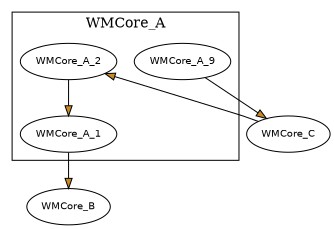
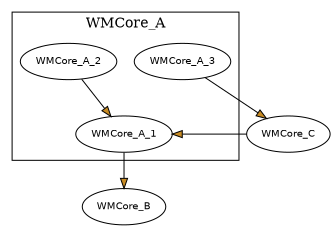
  digraph {
    concentrate=true
    rankdir=TB
    node [fillcolor="#ffffff" fontcolor="#000000" fontname=Helvetica fontsize=10 style=filled]
    edge [fillcolor="#c88b23"]
    WMCore_A_1
    WMCore_A_2
-   WMCore_A_3 [label=WMCore_A_9]
+   WMCore_A_3
    WMCore_B
    WMCore_C
    subgraph cluster_1 {
      label=WMCore_A
      WMCore_A_1
      WMCore_A_2
      WMCore_A_3
    }
    WMCore_A_1 -> WMCore_B
    WMCore_A_2 -> WMCore_A_1
    WMCore_A_3 -> WMCore_C
-   WMCore_C -> WMCore_A_2
+   WMCore_C -> WMCore_A_1
  }
